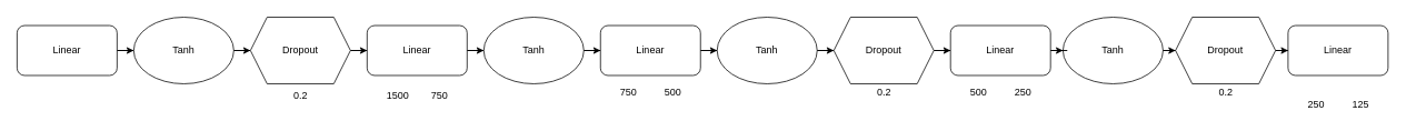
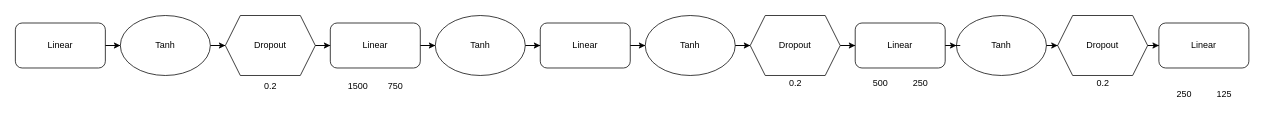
  <mxCell id="0" />
  <mxCell id="1" parent="0" />
  <mxCell id="2" value="" style="edgeStyle=orthogonalEdgeStyle;rounded=0;orthogonalLoop=1;jettySize=auto;html=1;" edge="1" parent="1" source="3" target="5"><mxGeometry relative="1" as="geometry" /></mxCell>
  <mxCell id="3" value="Linear" style="rounded=1;whiteSpace=wrap;html=1;" vertex="1" parent="1"><mxGeometry y="30" width="120" height="60" as="geometry" x="20" /></mxCell>
  <mxCell id="4" value="" style="edgeStyle=orthogonalEdgeStyle;rounded=0;orthogonalLoop=1;jettySize=auto;html=1;" edge="1" parent="1" source="5" target="7"><mxGeometry relative="1" as="geometry" /></mxCell>
  <mxCell id="5" value="Tanh" style="ellipse;whiteSpace=wrap;html=1;" vertex="1" parent="1"><mxGeometry x="160" y="20" width="120" height="80" as="geometry" /></mxCell>
  <mxCell id="6" value="" style="edgeStyle=orthogonalEdgeStyle;rounded=0;orthogonalLoop=1;jettySize=auto;html=1;" edge="1" parent="1" source="7" target="10"><mxGeometry relative="1" as="geometry" /></mxCell>
  <mxCell id="7" value="Dropout" style="shape=hexagon;perimeter=hexagonPerimeter2;whiteSpace=wrap;html=1;fixedSize=1;" vertex="1" parent="1"><mxGeometry x="300" y="20" width="120" height="80" as="geometry" /></mxCell>
  <mxCell id="8" value="0.2" style="text;html=1;align=center;verticalAlign=middle;resizable=0;points=[];autosize=1;strokeColor=none;fillColor=none;" vertex="1" parent="1"><mxGeometry x="345" y="105" width="30" height="20" as="geometry" /></mxCell>
  <mxCell id="9" value="" style="edgeStyle=orthogonalEdgeStyle;rounded=0;orthogonalLoop=1;jettySize=auto;html=1;" edge="1" parent="1" source="10" target="13"><mxGeometry relative="1" as="geometry" /></mxCell>
  <mxCell id="10" value="Linear" style="rounded=1;whiteSpace=wrap;html=1;" vertex="1" parent="1"><mxGeometry x="440" y="30" width="120" height="60" as="geometry" /></mxCell>
  <mxCell id="11" value="1500&lt;span style=&quot;white-space: pre&quot;&gt;&#09;&lt;/span&gt;750" style="text;html=1;align=center;verticalAlign=middle;resizable=0;points=[];autosize=1;strokeColor=none;fillColor=none;" vertex="1" parent="1"><mxGeometry x="455" y="105" width="90" height="20" as="geometry" /></mxCell>
  <mxCell id="12" value="" style="edgeStyle=orthogonalEdgeStyle;rounded=0;orthogonalLoop=1;jettySize=auto;html=1;" edge="1" parent="1" source="13" target="15"><mxGeometry relative="1" as="geometry" /></mxCell>
  <mxCell id="13" value="Tanh" style="ellipse;whiteSpace=wrap;html=1;" vertex="1" parent="1"><mxGeometry x="580" y="20" width="120" height="80" as="geometry" /></mxCell>
  <mxCell id="14" value="" style="edgeStyle=orthogonalEdgeStyle;rounded=0;orthogonalLoop=1;jettySize=auto;html=1;" edge="1" parent="1" source="15" target="18"><mxGeometry relative="1" as="geometry" /></mxCell>
  <mxCell id="15" value="Linear" style="rounded=1;whiteSpace=wrap;html=1;" vertex="1" parent="1"><mxGeometry x="720" y="30" width="120" height="60" as="geometry" /></mxCell>
- <mxCell id="16" value="750&lt;span style=&quot;white-space: pre&quot;&gt;&#09;&lt;/span&gt;&lt;span style=&quot;white-space: pre&quot;&gt;&#09;&lt;/span&gt;500" style="text;html=1;align=center;verticalAlign=middle;resizable=0;points=[];autosize=1;strokeColor=none;fillColor=none;" vertex="1" parent="1"><mxGeometry x="735" y="100" width="90" height="20" as="geometry" /></mxCell>
  <mxCell id="17" value="" style="edgeStyle=orthogonalEdgeStyle;rounded=0;orthogonalLoop=1;jettySize=auto;html=1;" edge="1" parent="1" source="18" target="20"><mxGeometry relative="1" as="geometry" /></mxCell>
  <mxCell id="18" value="Tanh" style="ellipse;whiteSpace=wrap;html=1;" vertex="1" parent="1"><mxGeometry x="860" y="20" width="120" height="80" as="geometry" /></mxCell>
  <mxCell id="19" value="" style="edgeStyle=orthogonalEdgeStyle;rounded=0;orthogonalLoop=1;jettySize=auto;html=1;" edge="1" parent="1" source="20" target="25"><mxGeometry relative="1" as="geometry" /></mxCell>
  <mxCell id="20" value="Dropout" style="shape=hexagon;perimeter=hexagonPerimeter2;whiteSpace=wrap;html=1;fixedSize=1;" vertex="1" parent="1"><mxGeometry x="1000" y="20" width="120" height="80" as="geometry" /></mxCell>
  <mxCell id="21" value="0.2" style="text;html=1;align=center;verticalAlign=middle;resizable=0;points=[];autosize=1;strokeColor=none;fillColor=none;" vertex="1" parent="1"><mxGeometry x="1045" y="100" width="30" height="20" as="geometry" /></mxCell>
  <mxCell id="22" value="" style="edgeStyle=orthogonalEdgeStyle;rounded=0;orthogonalLoop=1;jettySize=auto;html=1;" edge="1" parent="1" source="23" target="27"><mxGeometry relative="1" as="geometry" /></mxCell>
  <mxCell id="23" value="Tanh" style="ellipse;whiteSpace=wrap;html=1;" vertex="1" parent="1"><mxGeometry x="1275" y="20" width="120" height="80" as="geometry" /></mxCell>
  <mxCell id="24" value="" style="edgeStyle=orthogonalEdgeStyle;rounded=0;orthogonalLoop=1;jettySize=auto;html=1;" edge="1" parent="1" source="25" target="23"><mxGeometry relative="1" as="geometry" /></mxCell>
  <mxCell id="25" value="Linear" style="rounded=1;whiteSpace=wrap;html=1;" vertex="1" parent="1"><mxGeometry x="1140" y="30" width="120" height="60" as="geometry" /></mxCell>
  <mxCell id="26" value="" style="edgeStyle=orthogonalEdgeStyle;rounded=0;orthogonalLoop=1;jettySize=auto;html=1;" edge="1" parent="1" source="27" target="29"><mxGeometry relative="1" as="geometry" /></mxCell>
  <mxCell id="27" value="Dropout" style="shape=hexagon;perimeter=hexagonPerimeter2;whiteSpace=wrap;html=1;fixedSize=1;" vertex="1" parent="1"><mxGeometry x="1410" y="20" width="120" height="80" as="geometry" /></mxCell>
  <mxCell id="28" value="0.2" style="text;html=1;align=center;verticalAlign=middle;resizable=0;points=[];autosize=1;strokeColor=none;fillColor=none;" vertex="1" parent="1"><mxGeometry x="1455" y="100" width="30" height="20" as="geometry" /></mxCell>
  <mxCell id="29" value="Linear" style="rounded=1;whiteSpace=wrap;html=1;" vertex="1" parent="1"><mxGeometry x="1545" y="30" width="120" height="60" as="geometry" /></mxCell>
  <mxCell id="30" value="250&lt;span style=&quot;white-space: pre&quot;&gt;&#09;&lt;/span&gt;&lt;span style=&quot;white-space: pre&quot;&gt;&#09;&lt;/span&gt;125" style="text;html=1;align=center;verticalAlign=middle;resizable=0;points=[];autosize=1;strokeColor=none;fillColor=none;" vertex="1" parent="1"><mxGeometry x="1560" y="115" width="90" height="20" as="geometry" /></mxCell>
  <mxCell id="31" value="500&lt;span style=&quot;white-space: pre&quot;&gt;&#09;&lt;/span&gt;&lt;span style=&quot;white-space: pre&quot;&gt;&#09;&lt;/span&gt;250" style="text;html=1;align=center;verticalAlign=middle;resizable=0;points=[];autosize=1;strokeColor=none;fillColor=none;" vertex="1" parent="1"><mxGeometry x="1155" y="100" width="90" height="20" as="geometry" /></mxCell>
